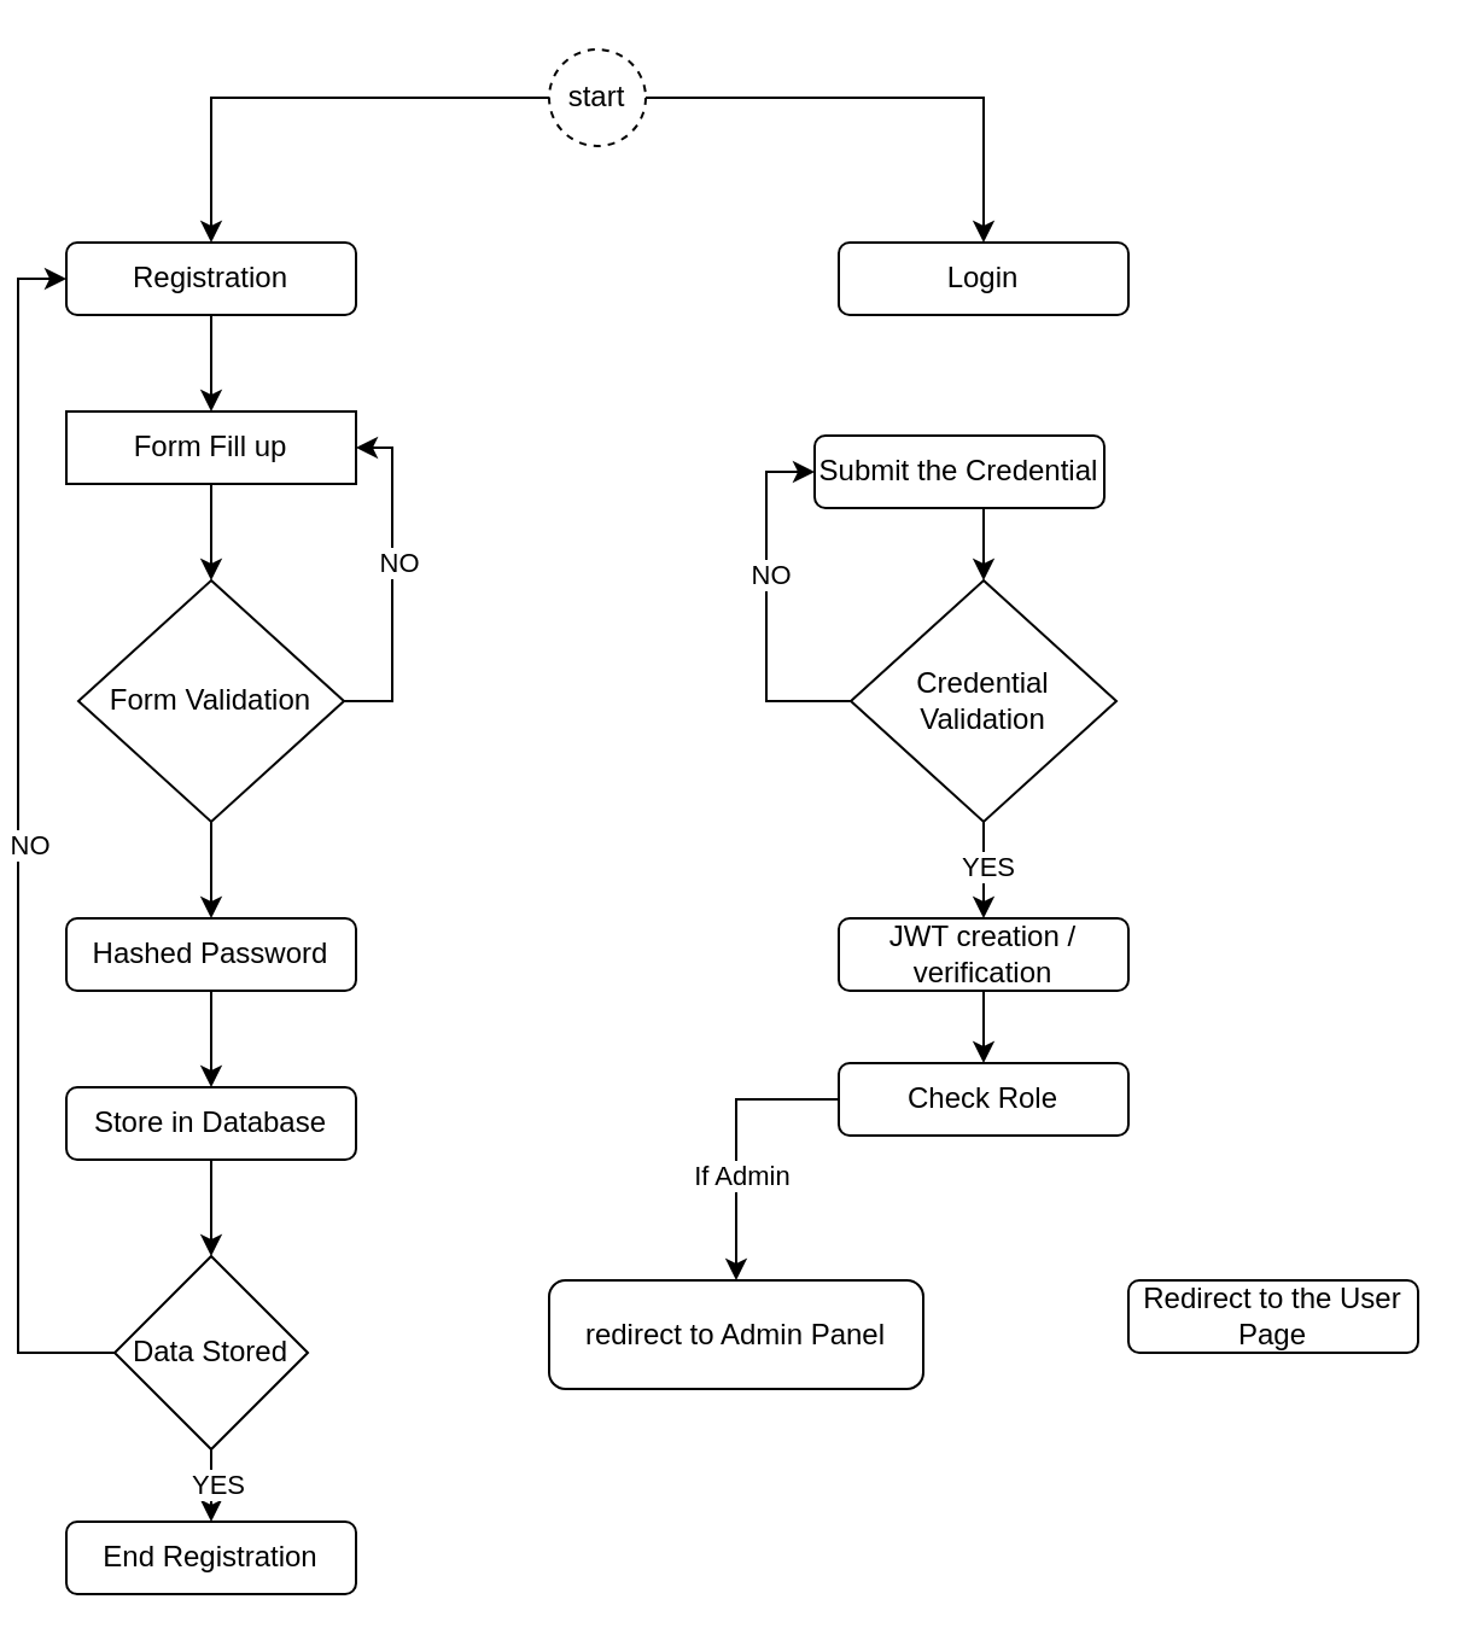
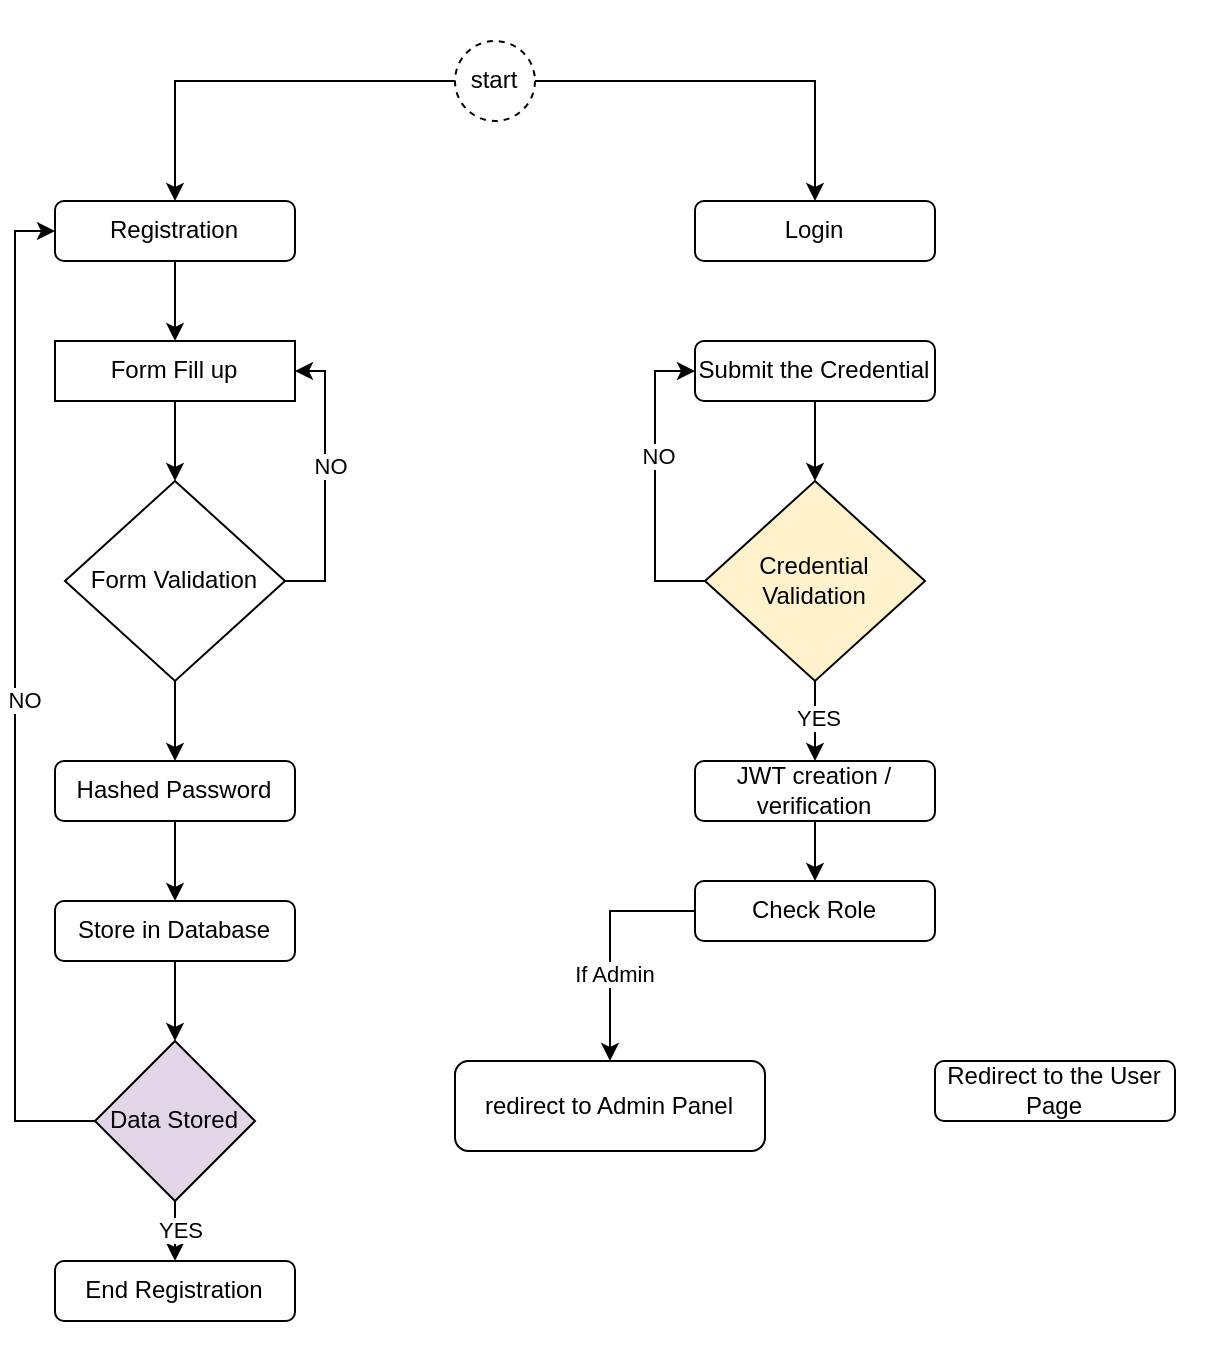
  <mxCell id="0" />
  <mxCell id="1" parent="0" />
  <mxCell id="2" style="edgeStyle=orthogonalEdgeStyle;rounded=0;orthogonalLoop=1;jettySize=auto;html=1;exitX=0;exitY=0.5;exitDx=0;exitDy=0;entryX=0.5;entryY=0;entryDx=0;entryDy=0;" edge="1" parent="1" source="4" target="6"><mxGeometry relative="1" as="geometry" /></mxCell>
  <mxCell id="3" style="edgeStyle=orthogonalEdgeStyle;rounded=0;orthogonalLoop=1;jettySize=auto;html=1;exitX=1;exitY=0.5;exitDx=0;exitDy=0;entryX=0.5;entryY=0;entryDx=0;entryDy=0;" edge="1" parent="1" source="4" target="7"><mxGeometry relative="1" as="geometry" /></mxCell>
  <mxCell id="4" value="start" style="ellipse;whiteSpace=wrap;html=1;aspect=fixed;dashed=1;" vertex="1" parent="1"><mxGeometry x="220" y="20" width="40" height="40" as="geometry" /></mxCell>
  <mxCell id="5" style="edgeStyle=orthogonalEdgeStyle;rounded=0;orthogonalLoop=1;jettySize=auto;html=1;exitX=0.5;exitY=1;exitDx=0;exitDy=0;entryX=0.5;entryY=0;entryDx=0;entryDy=0;" edge="1" parent="1" source="6" target="9"><mxGeometry relative="1" as="geometry" /></mxCell>
  <mxCell id="6" value="Registration" style="rounded=1;whiteSpace=wrap;html=1;" vertex="1" parent="1"><mxGeometry x="20" y="100" width="120" height="30" as="geometry" /></mxCell>
  <mxCell id="7" value="Login" style="rounded=1;whiteSpace=wrap;html=1;" vertex="1" parent="1"><mxGeometry x="340" y="100" width="120" height="30" as="geometry" /></mxCell>
  <mxCell id="8" style="edgeStyle=orthogonalEdgeStyle;rounded=0;orthogonalLoop=1;jettySize=auto;html=1;exitX=0.5;exitY=1;exitDx=0;exitDy=0;entryX=0.5;entryY=0;entryDx=0;entryDy=0;" edge="1" parent="1" source="9" target="15"><mxGeometry relative="1" as="geometry" /></mxCell>
  <mxCell id="9" value="Form Fill up" style="whiteSpace=wrap;html=1;rounded=0;" vertex="1" parent="1"><mxGeometry x="20" y="170" width="120" height="30" as="geometry" /></mxCell>
  <mxCell id="10" style="edgeStyle=orthogonalEdgeStyle;rounded=0;orthogonalLoop=1;jettySize=auto;html=1;exitX=0.5;exitY=1;exitDx=0;exitDy=0;entryX=0.5;entryY=0;entryDx=0;entryDy=0;" edge="1" parent="1" source="11" target="20"><mxGeometry relative="1" as="geometry" /></mxCell>
- <mxCell id="11" value="Submit the Credential" style="rounded=1;whiteSpace=wrap;html=1;" vertex="1" parent="1"><mxGeometry x="330" y="180" width="120" height="30" as="geometry" /></mxCell>
+ <mxCell id="11" value="Submit the Credential" style="rounded=1;whiteSpace=wrap;html=1;" vertex="1" parent="1"><mxGeometry x="340" y="170" width="120" height="30" as="geometry" /></mxCell>
  <mxCell id="12" style="edgeStyle=orthogonalEdgeStyle;rounded=0;orthogonalLoop=1;jettySize=auto;html=1;exitX=1;exitY=0.5;exitDx=0;exitDy=0;entryX=1;entryY=0.5;entryDx=0;entryDy=0;" edge="1" parent="1" source="15" target="9"><mxGeometry relative="1" as="geometry" /></mxCell>
  <mxCell id="13" value="NO" style="edgeLabel;html=1;align=center;verticalAlign=middle;resizable=0;points=[];" vertex="1" connectable="0" parent="12"><mxGeometry x="0.114" y="-2" relative="1" as="geometry"><mxPoint as="offset" /></mxGeometry></mxCell>
  <mxCell id="14" style="edgeStyle=orthogonalEdgeStyle;rounded=0;orthogonalLoop=1;jettySize=auto;html=1;exitX=0.5;exitY=1;exitDx=0;exitDy=0;entryX=0.5;entryY=0;entryDx=0;entryDy=0;" edge="1" parent="1" source="15" target="29"><mxGeometry relative="1" as="geometry" /></mxCell>
  <mxCell id="15" value="Form Validation" style="rhombus;whiteSpace=wrap;html=1;" vertex="1" parent="1"><mxGeometry x="25" y="240" width="110" height="100" as="geometry" /></mxCell>
  <mxCell id="16" style="edgeStyle=orthogonalEdgeStyle;rounded=0;orthogonalLoop=1;jettySize=auto;html=1;exitX=0;exitY=0.5;exitDx=0;exitDy=0;entryX=0;entryY=0.5;entryDx=0;entryDy=0;" edge="1" parent="1" source="20" target="11"><mxGeometry relative="1" as="geometry" /></mxCell>
  <mxCell id="17" value="NO" style="edgeLabel;html=1;align=center;verticalAlign=middle;resizable=0;points=[];" vertex="1" connectable="0" parent="16"><mxGeometry x="0.173" y="-1" relative="1" as="geometry"><mxPoint as="offset" /></mxGeometry></mxCell>
  <mxCell id="18" style="edgeStyle=orthogonalEdgeStyle;rounded=0;orthogonalLoop=1;jettySize=auto;html=1;exitX=0.5;exitY=1;exitDx=0;exitDy=0;entryX=0.5;entryY=0;entryDx=0;entryDy=0;" edge="1" parent="1" source="20" target="22"><mxGeometry relative="1" as="geometry" /></mxCell>
  <mxCell id="19" value="YES" style="edgeLabel;html=1;align=center;verticalAlign=middle;resizable=0;points=[];" vertex="1" connectable="0" parent="18"><mxGeometry x="-0.1" y="1" relative="1" as="geometry"><mxPoint as="offset" /></mxGeometry></mxCell>
- <mxCell id="20" value="Credential Validation" style="rhombus;whiteSpace=wrap;html=1;" vertex="1" parent="1"><mxGeometry x="345" y="240" width="110" height="100" as="geometry" /></mxCell>
+ <mxCell id="20" value="Credential Validation" style="rhombus;whiteSpace=wrap;html=1;fillColor=#fff2cc;" vertex="1" parent="1"><mxGeometry x="345" y="240" width="110" height="100" as="geometry" /></mxCell>
  <mxCell id="21" style="edgeStyle=orthogonalEdgeStyle;rounded=0;orthogonalLoop=1;jettySize=auto;html=1;exitX=0.5;exitY=1;exitDx=0;exitDy=0;entryX=0.5;entryY=0;entryDx=0;entryDy=0;" edge="1" parent="1" source="22" target="25"><mxGeometry relative="1" as="geometry" /></mxCell>
  <mxCell id="22" value="JWT creation / verification" style="rounded=1;whiteSpace=wrap;html=1;" vertex="1" parent="1"><mxGeometry x="340" y="380" width="120" height="30" as="geometry" /></mxCell>
  <mxCell id="23" style="edgeStyle=orthogonalEdgeStyle;rounded=0;orthogonalLoop=1;jettySize=auto;html=1;exitX=0;exitY=0.5;exitDx=0;exitDy=0;entryX=0.5;entryY=0;entryDx=0;entryDy=0;" edge="1" parent="1" source="25" target="26"><mxGeometry relative="1" as="geometry" /></mxCell>
  <mxCell id="24" value="If Admin" style="edgeLabel;html=1;align=center;verticalAlign=middle;resizable=0;points=[];" vertex="1" connectable="0" parent="23"><mxGeometry x="0.259" y="2" relative="1" as="geometry"><mxPoint as="offset" /></mxGeometry></mxCell>
  <mxCell id="25" value="Check Role" style="rounded=1;whiteSpace=wrap;html=1;" vertex="1" parent="1"><mxGeometry x="340" y="440" width="120" height="30" as="geometry" /></mxCell>
  <mxCell id="26" value="redirect to Admin Panel" style="rounded=1;whiteSpace=wrap;html=1;" vertex="1" parent="1"><mxGeometry x="220" y="530" width="155" height="45" as="geometry" /></mxCell>
  <mxCell id="27" value="Redirect to the User Page" style="rounded=1;whiteSpace=wrap;html=1;" vertex="1" parent="1"><mxGeometry x="460" y="530" width="120" height="30" as="geometry" /></mxCell>
  <mxCell id="28" style="edgeStyle=orthogonalEdgeStyle;rounded=0;orthogonalLoop=1;jettySize=auto;html=1;exitX=0.5;exitY=1;exitDx=0;exitDy=0;entryX=0.5;entryY=0;entryDx=0;entryDy=0;" edge="1" parent="1" source="29" target="31"><mxGeometry relative="1" as="geometry" /></mxCell>
  <mxCell id="29" value="Hashed Password" style="rounded=1;whiteSpace=wrap;html=1;" vertex="1" parent="1"><mxGeometry x="20" y="380" width="120" height="30" as="geometry" /></mxCell>
  <mxCell id="30" style="edgeStyle=orthogonalEdgeStyle;rounded=0;orthogonalLoop=1;jettySize=auto;html=1;exitX=0.5;exitY=1;exitDx=0;exitDy=0;entryX=0.5;entryY=0;entryDx=0;entryDy=0;" edge="1" parent="1" source="31" target="37"><mxGeometry relative="1" as="geometry" /></mxCell>
  <mxCell id="31" value="Store in Database" style="rounded=1;whiteSpace=wrap;html=1;" vertex="1" parent="1"><mxGeometry x="20" y="450" width="120" height="30" as="geometry" /></mxCell>
  <mxCell id="32" value="End Registration" style="rounded=1;whiteSpace=wrap;html=1;" vertex="1" parent="1"><mxGeometry x="20" y="630" width="120" height="30" as="geometry" /></mxCell>
  <mxCell id="33" style="edgeStyle=orthogonalEdgeStyle;rounded=0;orthogonalLoop=1;jettySize=auto;html=1;exitX=0.5;exitY=1;exitDx=0;exitDy=0;entryX=0.5;entryY=0;entryDx=0;entryDy=0;" edge="1" parent="1" source="37" target="32"><mxGeometry relative="1" as="geometry" /></mxCell>
  <mxCell id="34" value="YES" style="edgeLabel;html=1;align=center;verticalAlign=middle;resizable=0;points=[];" vertex="1" connectable="0" parent="33"><mxGeometry x="-0.066" y="2" relative="1" as="geometry"><mxPoint as="offset" /></mxGeometry></mxCell>
  <mxCell id="35" style="edgeStyle=orthogonalEdgeStyle;rounded=0;orthogonalLoop=1;jettySize=auto;html=1;exitX=0;exitY=0.5;exitDx=0;exitDy=0;entryX=0;entryY=0.5;entryDx=0;entryDy=0;" edge="1" parent="1" source="37" target="6"><mxGeometry relative="1" as="geometry" /></mxCell>
  <mxCell id="36" value="NO" style="edgeLabel;html=1;align=center;verticalAlign=middle;resizable=0;points=[];" vertex="1" connectable="0" parent="35"><mxGeometry x="-0.006" y="-4" relative="1" as="geometry"><mxPoint as="offset" /></mxGeometry></mxCell>
- <mxCell id="37" value="Data Stored" style="rhombus;whiteSpace=wrap;html=1;" vertex="1" parent="1"><mxGeometry x="40" y="520" width="80" height="80" as="geometry" /></mxCell>
+ <mxCell id="37" value="Data Stored" style="rhombus;whiteSpace=wrap;html=1;fillColor=#e1d5e7;" vertex="1" parent="1"><mxGeometry x="40" y="520" width="80" height="80" as="geometry" /></mxCell>
